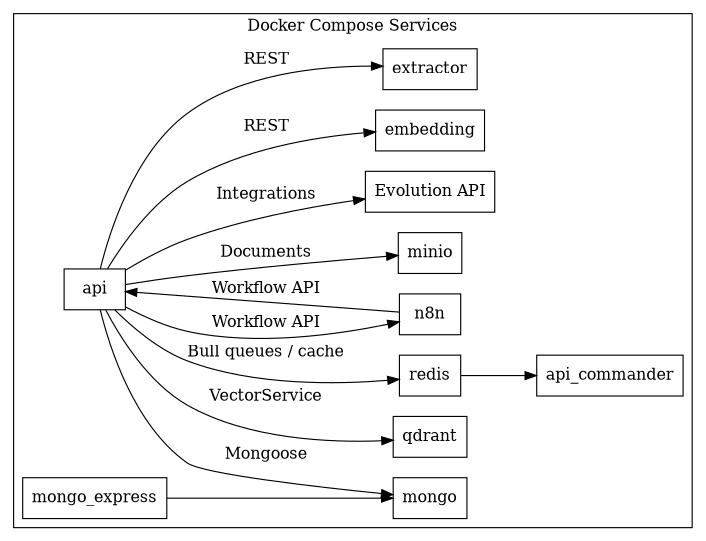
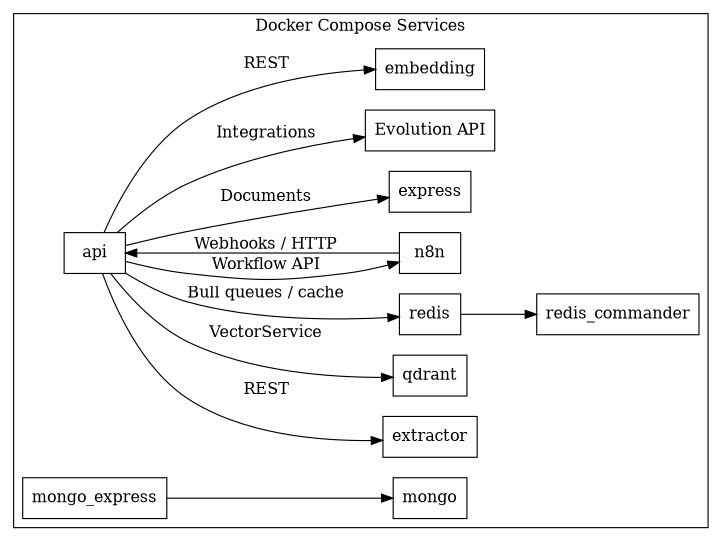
  digraph {
    rankdir=LR
    node [shape=box]
    api
    embedding
    extractor
    n8n
    qdrant
    mongo
    redis
-   minio
+   minio [label=express]
    n9 [label="Evolution API"]
-   redis_commander [label=api_commander]
+   redis_commander
    mongo_express
    subgraph cluster_1 {
      label="Docker Compose Services"
      api
      embedding
      extractor
      n8n
      qdrant
      mongo
      redis
      minio
      n9
      redis_commander
      mongo_express
    }
    api -> embedding [label=REST]
    api -> extractor [label=REST]
    api -> n8n [label="Workflow API"]
    api -> qdrant [label=VectorService]
-   api -> mongo [label=Mongoose]
    api -> redis [label="Bull queues / cache"]
    api -> minio [label=Documents]
    api -> n9 [label=Integrations]
-   n8n -> api [label="Workflow API"]
+   n8n -> api [label="Webhooks / HTTP"]
    redis -> redis_commander
    mongo_express -> mongo
  }
